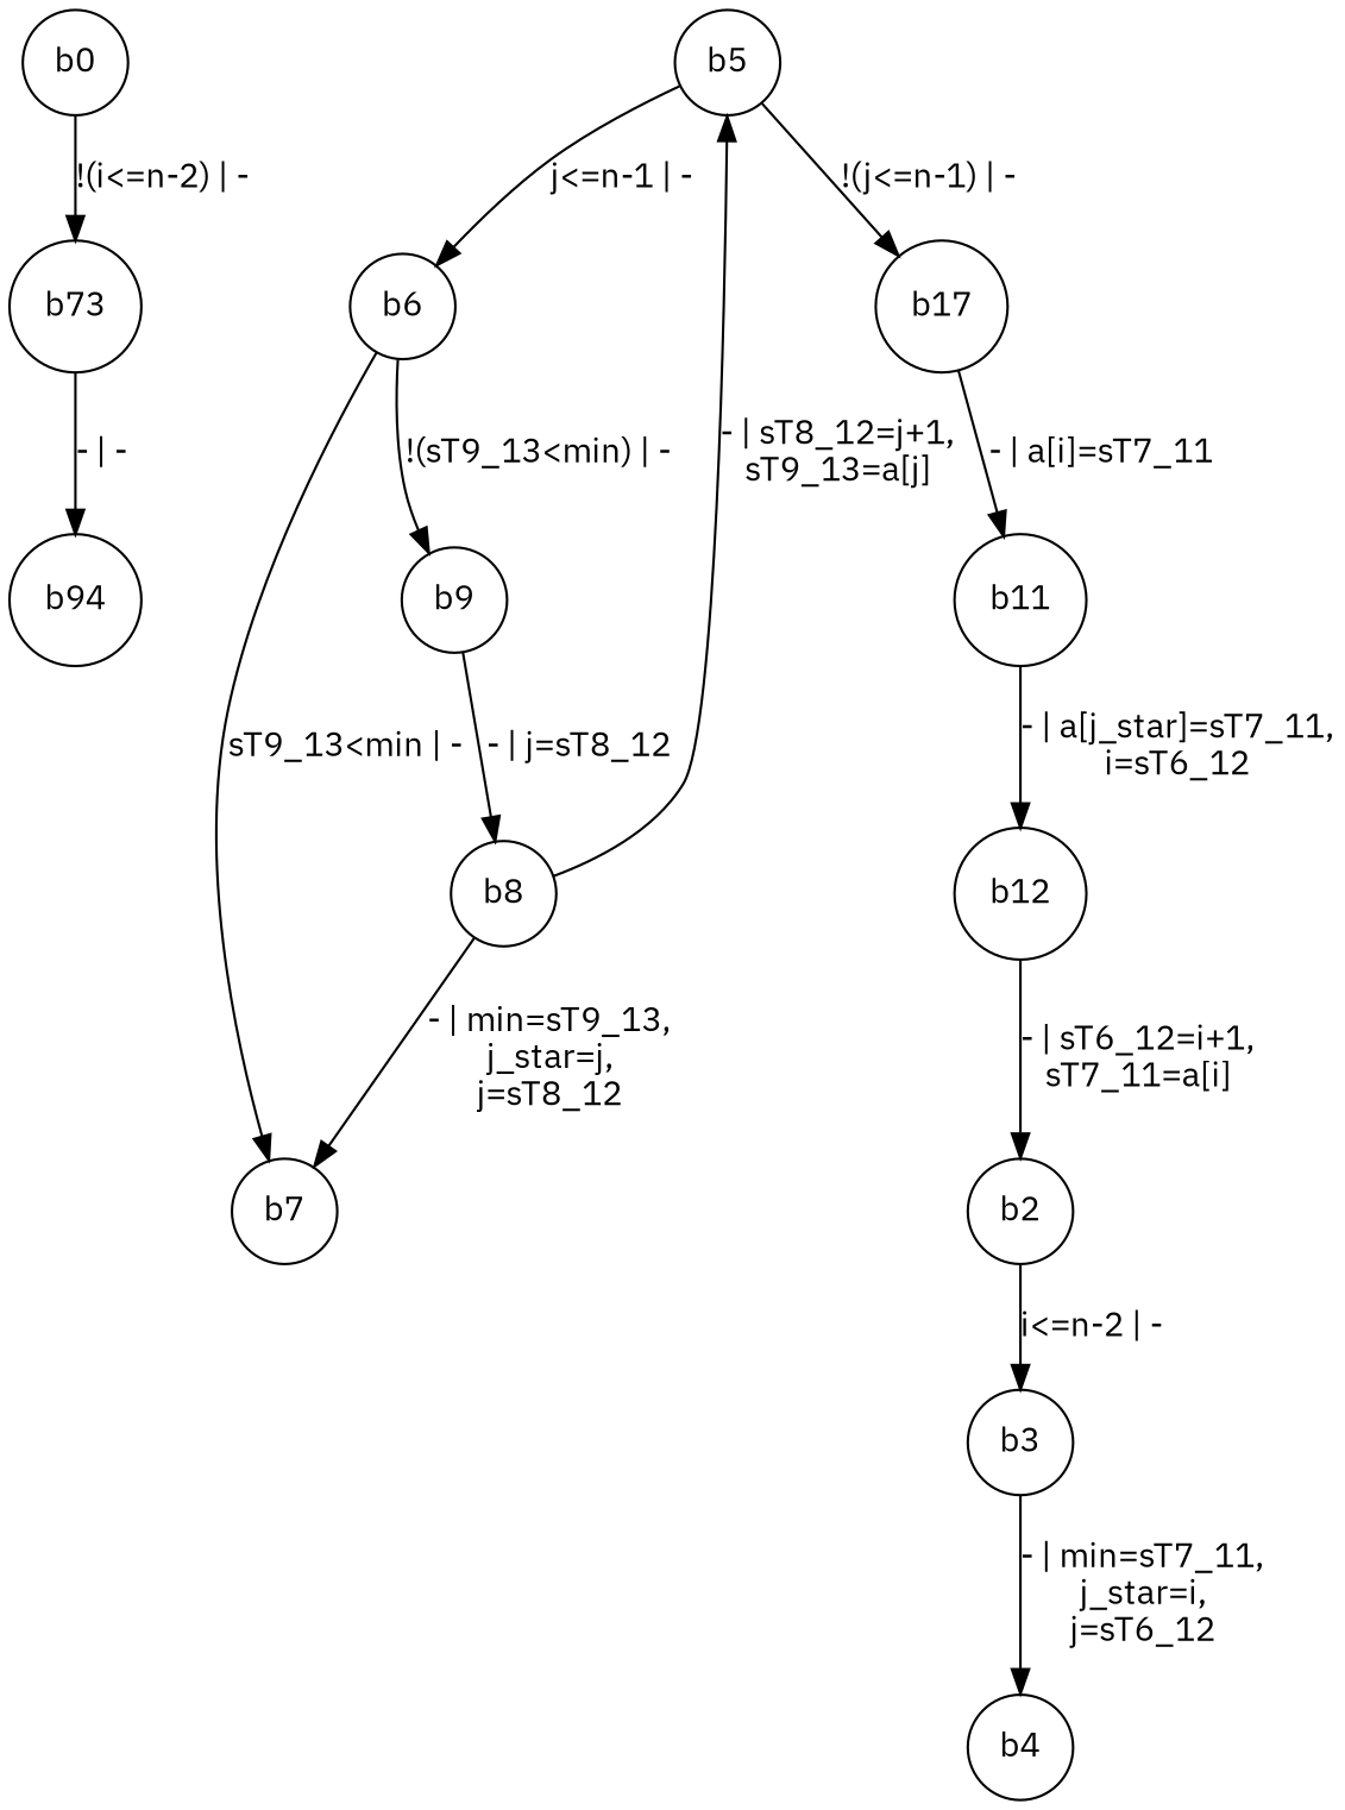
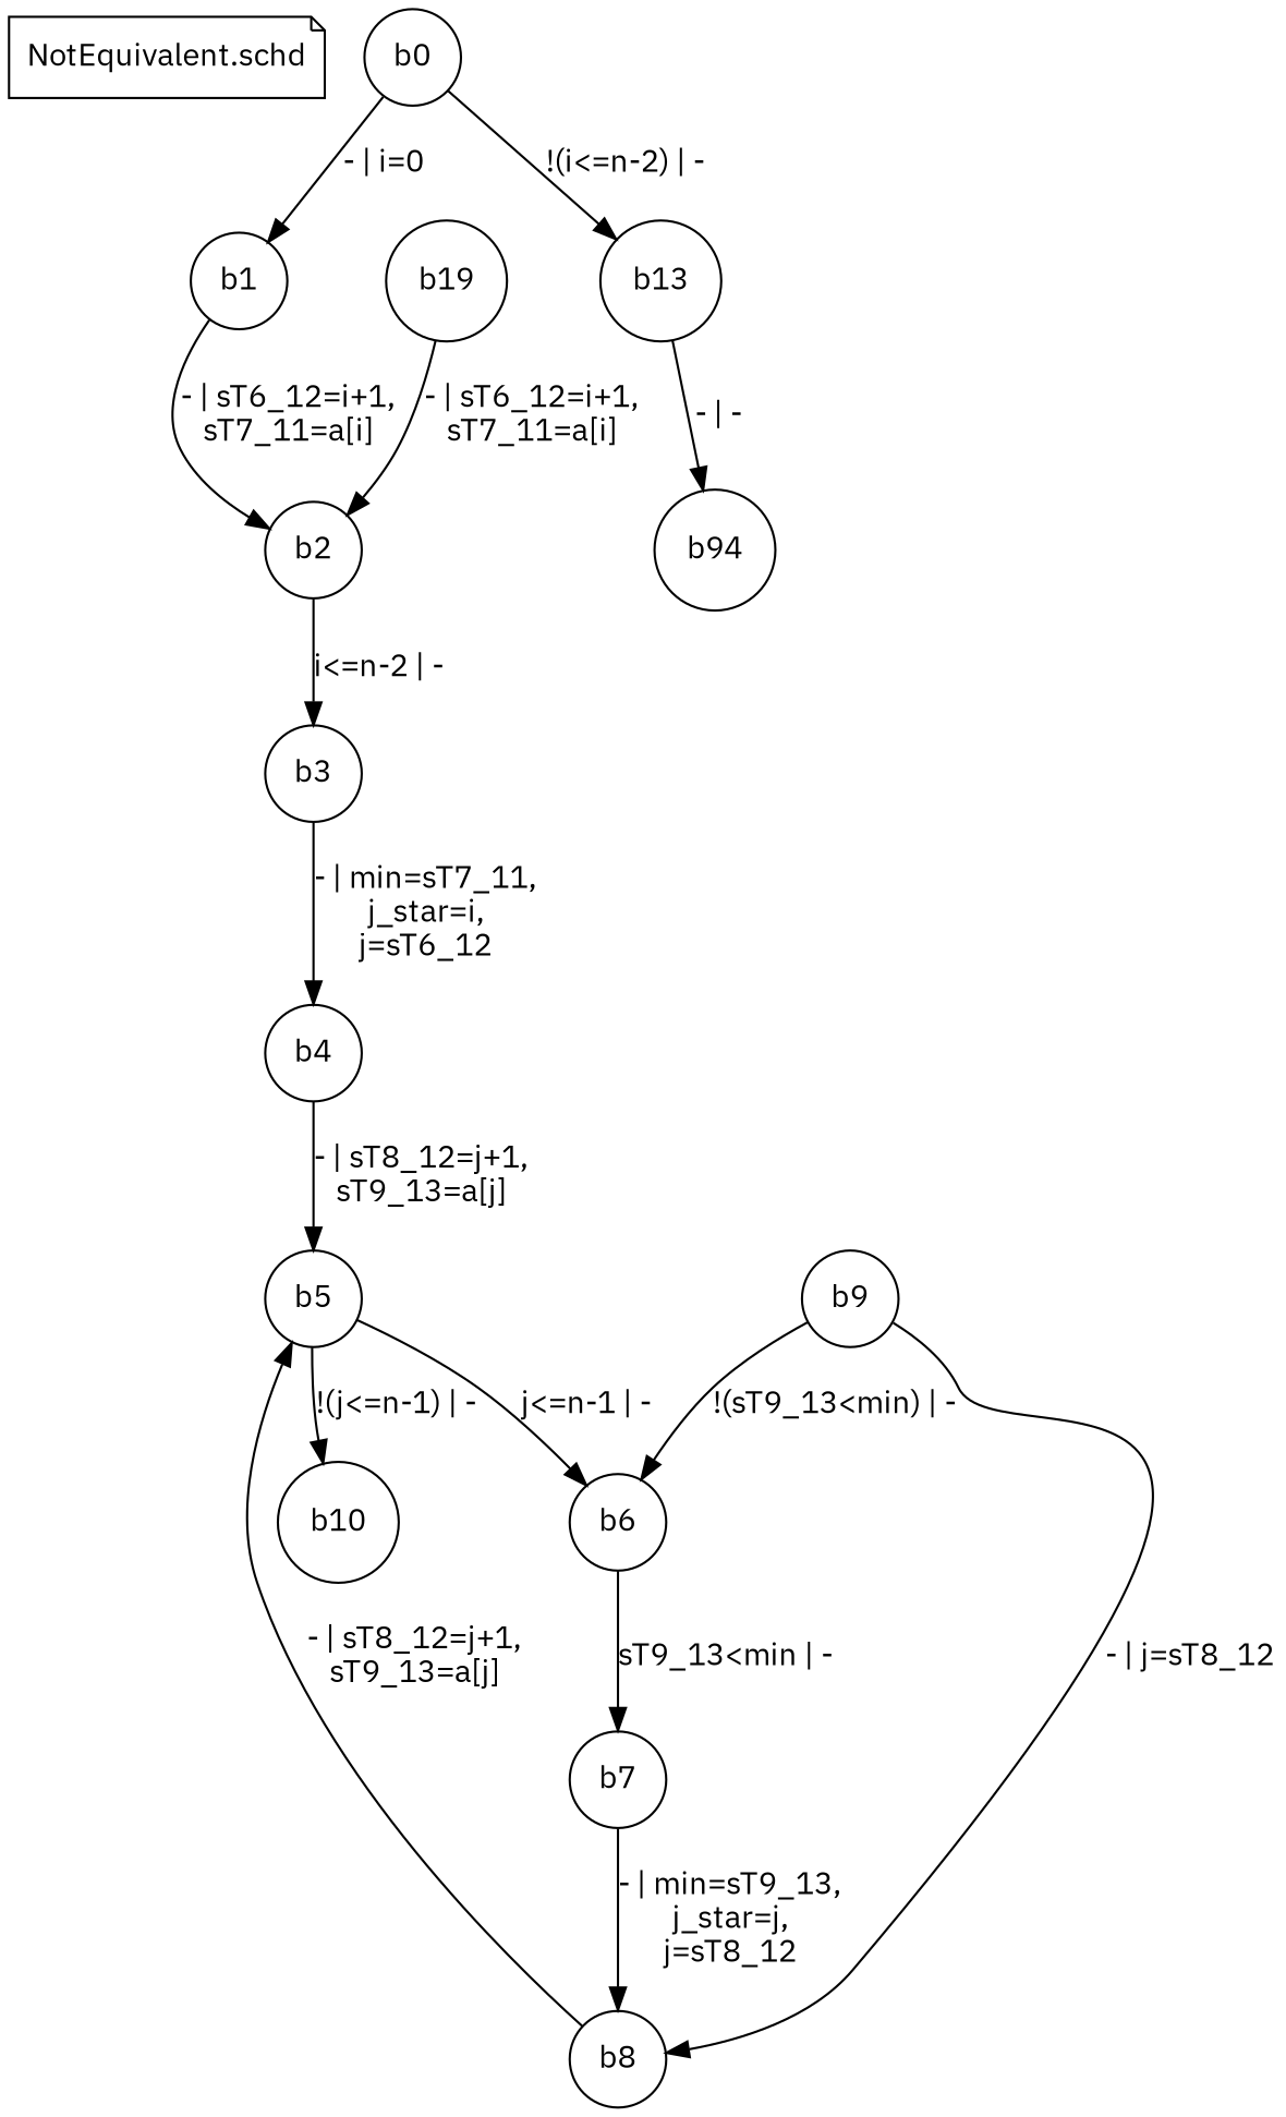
  digraph {
    fontname="IBM Plex Sans"
    node [fontname="IBM Plex Sans" shape=circle]
    edge [fontname="IBM Plex Sans"]
+   "NotEquivalent.schd" [shape=note]
    b0
-   b13 [label=b73]
+   b1
+   b13
    b2
    b3
    b4
    n8 [label=b94]
    b5
    b6
-   b10 [label=b17]
+   b10
    b7
    b9
-   b11
    b8
-   b12
+   b12 [label=b19]
+   b0 -> b1 [label="- | i=0"]
    b0 -> b13 [label="!(i<=n-2) | -"]
+   b1 -> b2 [label="- | sT6_12=i+1,\nsT7_11=a[i]"]
    b13 -> n8 [label="- | -"]
    b2 -> b3 [label="i<=n-2 | -"]
    b3 -> b4 [label="- | min=sT7_11,\nj_star=i,\nj=sT6_12"]
+   b4 -> b5 [label="- | sT8_12=j+1,\nsT9_13=a[j]"]
    b5 -> b6 [label="j<=n-1 | -"]
    b5 -> b10 [label="!(j<=n-1) | -"]
    b6 -> b7 [label="sT9_13<min | -"]
-   b6 -> b9 [label="!(sT9_13<min) | -"]
-   b10 -> b11 [label="- | a[i]=sT7_11"]
-   b8 -> b7 [label="- | min=sT9_13,\nj_star=j,\nj=sT8_12"]
+   b9 -> b6 [label="!(sT9_13<min) | -"]
+   b7 -> b8 [label="- | min=sT9_13,\nj_star=j,\nj=sT8_12"]
    b9 -> b8 [label="- | j=sT8_12"]
-   b11 -> b12 [label="- | a[j_star]=sT7_11,\ni=sT6_12"]
    b8 -> b5 [label="- | sT8_12=j+1,\nsT9_13=a[j]"]
    b12 -> b2 [label="- | sT6_12=i+1,\nsT7_11=a[i]"]
  }
